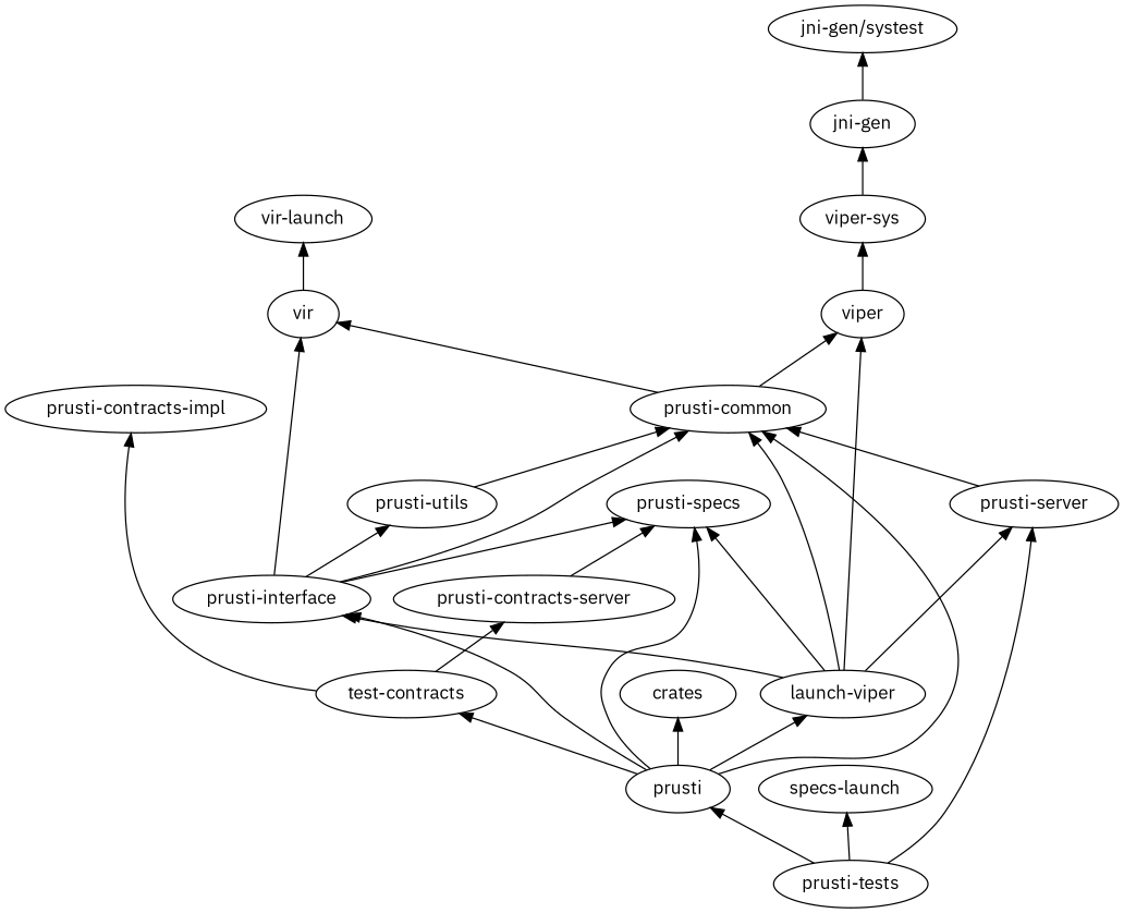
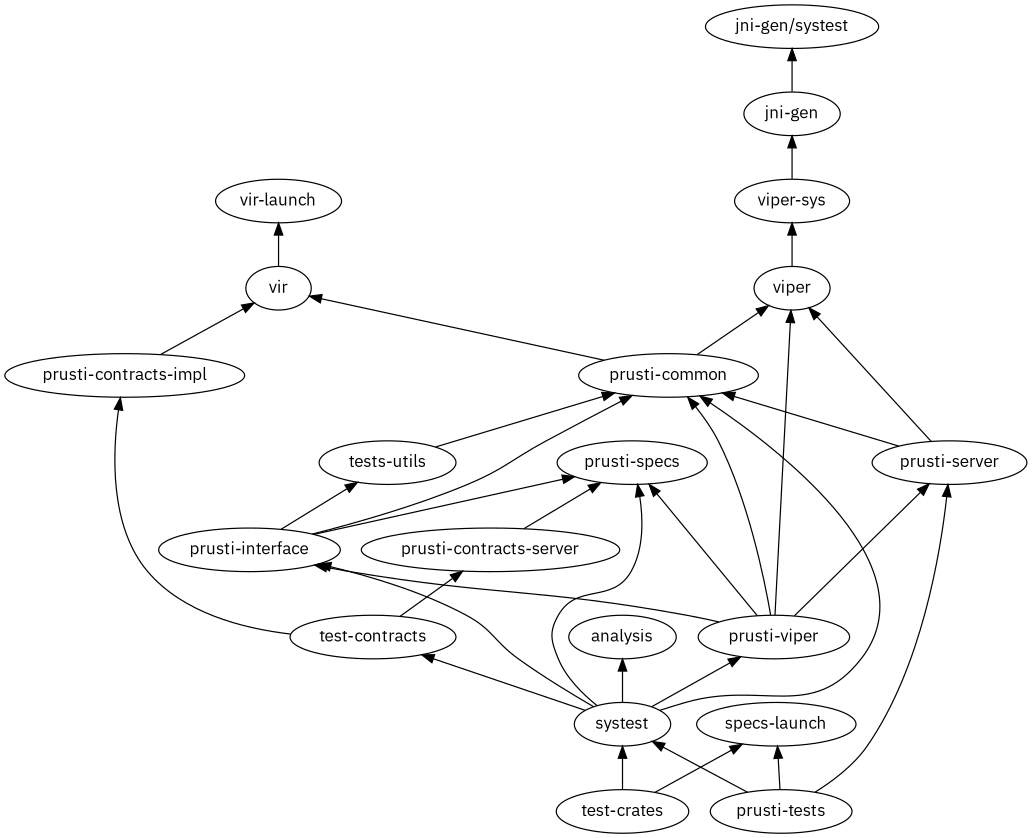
  digraph {
    fontname="IBM Plex Sans"
    rankdir=BT
    node [fontname="IBM Plex Sans"]
    edge [fontname="IBM Plex Sans"]
-   n1 [label=crates]
-   n2 [label=prusti]
+   n1 [label=analysis]
+   n2 [label=systest]
    n3 [label="prusti-interface"]
    n4 [label="test-contracts"]
    n5 [label="prusti-common"]
-   n6 [label="launch-viper"]
+   n6 [label="prusti-viper"]
    n7 [label="prusti-specs"]
-   n8 [label="prusti-utils"]
+   n8 [label="tests-utils"]
    n9 [label=vir]
    n10 [label="prusti-contracts-server"]
    n11 [label="prusti-contracts-impl"]
    n12 [label=viper]
    n13 [label="prusti-server"]
    n14 [label="vir-launch"]
    n15 [label="viper-sys"]
    n16 [label="prusti-tests"]
    n17 [label="specs-launch"]
    n18 [label="jni-gen"]
+   n19 [label="test-crates"]
    n20 [label="jni-gen/systest"]
    n2 -> n1
    n2 -> n3
    n2 -> n4
    n2 -> n5
    n2 -> n6
    n2 -> n7
    n3 -> n5
    n3 -> n7
    n3 -> n8
-   n3 -> n9
+   n11 -> n9
    n4 -> n10
    n4 -> n11
    n5 -> n9
    n5 -> n12
    n6 -> n3
    n6 -> n5
    n6 -> n7
    n6 -> n12
    n6 -> n13
    n8 -> n5
    n9 -> n14
    n10 -> n7
    n12 -> n15
    n13 -> n5
+   n13 -> n12
    n15 -> n18
    n16 -> n2
    n16 -> n13
    n16 -> n17
    n18 -> n20
+   n19 -> n2
+   n19 -> n17
  }
